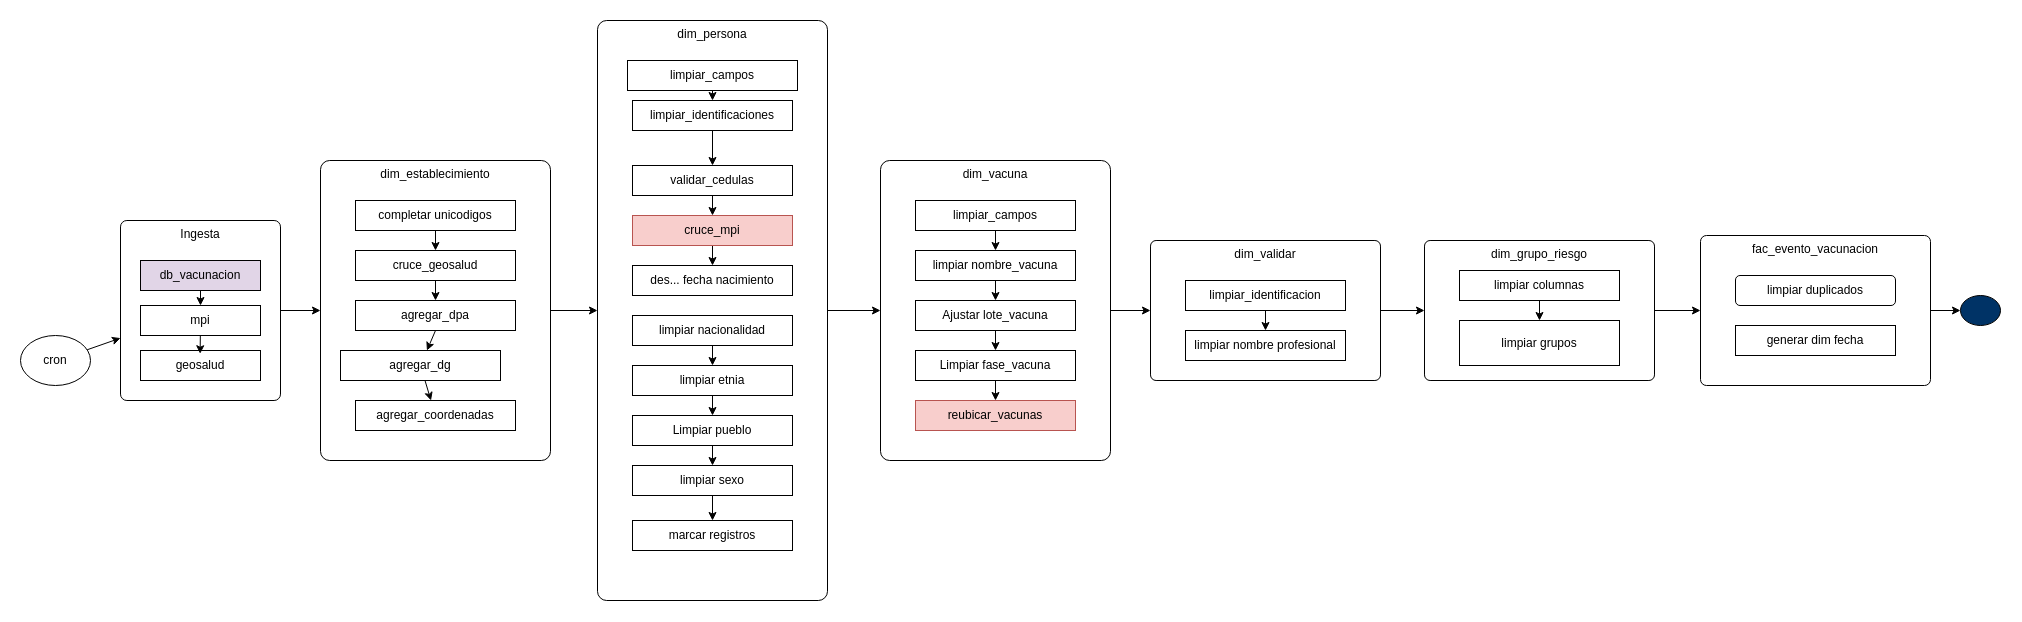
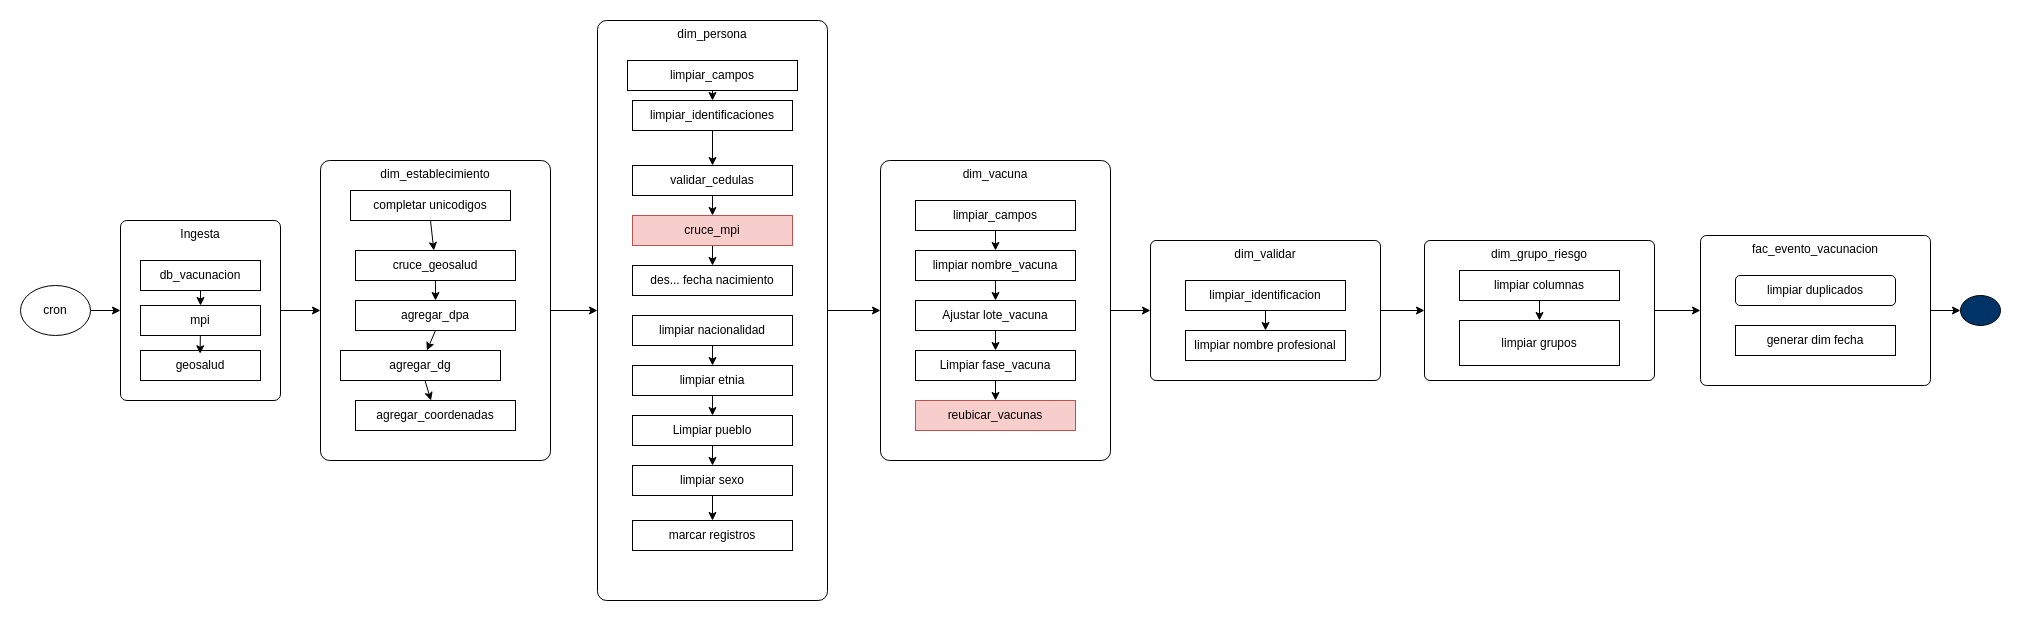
  <mxCell id="0" />
  <mxCell id="1" parent="0" />
  <mxCell id="2" style="edgeStyle=none;html=1;entryX=0;entryY=0.5;entryDx=0;entryDy=0;exitX=1;exitY=0.5;exitDx=0;exitDy=0;" parent="1" source="12" target="32" edge="1"><mxGeometry relative="1" as="geometry" /></mxCell>
  <mxCell id="3" style="edgeStyle=none;html=1;entryX=0;entryY=0.5;entryDx=0;entryDy=0;" parent="1" source="70" target="59" edge="1"><mxGeometry relative="1" as="geometry" /></mxCell>
  <mxCell id="4" style="edgeStyle=none;html=1;" parent="1" source="5" target="70" edge="1"><mxGeometry relative="1" as="geometry" /></mxCell>
- <mxCell id="5" value="cron" style="ellipse;whiteSpace=wrap;html=1;" parent="1" vertex="1"><mxGeometry x="20" y="335" width="70" height="50" as="geometry" /></mxCell>
+ <mxCell id="5" value="cron" style="ellipse;whiteSpace=wrap;html=1;" parent="1" vertex="1"><mxGeometry x="20" y="285" width="70" height="50" as="geometry" /></mxCell>
  <mxCell id="6" style="edgeStyle=none;html=1;exitX=1;exitY=0.5;exitDx=0;exitDy=0;entryX=0;entryY=0.5;entryDx=0;entryDy=0;" parent="1" source="59" target="12" edge="1"><mxGeometry relative="1" as="geometry" /></mxCell>
  <mxCell id="7" style="edgeStyle=none;html=1;exitX=0.5;exitY=1;exitDx=0;exitDy=0;" parent="1" edge="1"><mxGeometry relative="1" as="geometry"><mxPoint x="1205" y="250" as="sourcePoint" /></mxGeometry></mxCell>
  <mxCell id="8" style="edgeStyle=none;html=1;" parent="1" edge="1"><mxGeometry relative="1" as="geometry"><mxPoint x="1205" y="300" as="sourcePoint" /></mxGeometry></mxCell>
  <mxCell id="9" style="html=1;entryX=0;entryY=0.5;entryDx=0;entryDy=0;exitX=1;exitY=0.5;exitDx=0;exitDy=0;" parent="1" source="44" target="50" edge="1"><mxGeometry relative="1" as="geometry" /></mxCell>
  <mxCell id="10" style="edgeStyle=none;html=1;entryX=0;entryY=0.5;entryDx=0;entryDy=0;exitX=1;exitY=0.5;exitDx=0;exitDy=0;" parent="1" source="50" target="55" edge="1"><mxGeometry relative="1" as="geometry" /></mxCell>
  <mxCell id="11" value="" style="group" parent="1" vertex="1" connectable="0"><mxGeometry x="597" y="60" width="230" height="540" as="geometry" /></mxCell>
  <mxCell id="12" value="dim_persona" style="rounded=1;whiteSpace=wrap;html=1;arcSize=4;verticalAlign=top;" parent="11" vertex="1"><mxGeometry y="-40" width="230" height="580" as="geometry" /></mxCell>
  <mxCell id="13" style="edgeStyle=none;html=1;exitX=0.5;exitY=1;exitDx=0;exitDy=0;" parent="11" source="14" target="16" edge="1"><mxGeometry relative="1" as="geometry" /></mxCell>
  <mxCell id="14" value="limpiar_identificaciones" style="rounded=0;whiteSpace=wrap;html=1;" parent="11" vertex="1"><mxGeometry x="35" y="40" width="160" height="30" as="geometry" /></mxCell>
  <mxCell id="15" value="" style="edgeStyle=none;html=1;" parent="11" source="16" target="18" edge="1"><mxGeometry relative="1" as="geometry" /></mxCell>
  <mxCell id="16" value="validar_cedulas" style="rounded=0;whiteSpace=wrap;html=1;" parent="11" vertex="1"><mxGeometry x="35" y="105" width="160" height="30" as="geometry" /></mxCell>
  <mxCell id="17" style="edgeStyle=none;html=1;exitX=0.5;exitY=1;exitDx=0;exitDy=0;" parent="11" source="18" target="19" edge="1"><mxGeometry relative="1" as="geometry" /></mxCell>
  <mxCell id="18" value="cruce_mpi" style="rounded=0;whiteSpace=wrap;html=1;fillColor=#f8cecc;strokeColor=#b85450;" parent="11" vertex="1"><mxGeometry x="35" y="155" width="160" height="30" as="geometry" /></mxCell>
  <mxCell id="19" value="des... fecha nacimiento" style="rounded=0;whiteSpace=wrap;html=1;" parent="11" vertex="1"><mxGeometry x="35" y="205" width="160" height="30" as="geometry" /></mxCell>
  <mxCell id="20" style="edgeStyle=none;html=1;exitX=0.5;exitY=1;exitDx=0;exitDy=0;" parent="11" source="21" target="23" edge="1"><mxGeometry relative="1" as="geometry" /></mxCell>
  <mxCell id="21" value="limpiar nacionalidad" style="rounded=0;whiteSpace=wrap;html=1;" parent="11" vertex="1"><mxGeometry x="35" y="255" width="160" height="30" as="geometry" /></mxCell>
  <mxCell id="22" style="edgeStyle=none;html=1;" parent="11" source="23" target="25" edge="1"><mxGeometry relative="1" as="geometry" /></mxCell>
  <mxCell id="23" value="limpiar etnia" style="rounded=0;whiteSpace=wrap;html=1;" parent="11" vertex="1"><mxGeometry x="35" y="305" width="160" height="30" as="geometry" /></mxCell>
  <mxCell id="24" style="edgeStyle=none;html=1;entryX=0.5;entryY=0;entryDx=0;entryDy=0;" parent="11" source="25" target="27" edge="1"><mxGeometry relative="1" as="geometry" /></mxCell>
  <mxCell id="25" value="Limpiar pueblo" style="rounded=0;whiteSpace=wrap;html=1;" parent="11" vertex="1"><mxGeometry x="35" y="355" width="160" height="30" as="geometry" /></mxCell>
  <mxCell id="26" style="edgeStyle=none;html=1;" edge="1" parent="11" source="27" target="30"><mxGeometry relative="1" as="geometry" /></mxCell>
  <mxCell id="27" value="limpiar sexo" style="rounded=0;whiteSpace=wrap;html=1;" parent="11" vertex="1"><mxGeometry x="35" y="405" width="160" height="30" as="geometry" /></mxCell>
  <mxCell id="28" style="edgeStyle=none;html=1;" edge="1" parent="11" source="29" target="14"><mxGeometry relative="1" as="geometry" /></mxCell>
  <mxCell id="29" value="limpiar_campos" style="rounded=0;whiteSpace=wrap;html=1;" vertex="1" parent="11"><mxGeometry x="30" width="170" height="30" as="geometry" /></mxCell>
  <mxCell id="30" value="marcar registros" style="rounded=0;whiteSpace=wrap;html=1;" vertex="1" parent="11"><mxGeometry x="35" y="460" width="160" height="30" as="geometry" /></mxCell>
  <mxCell id="31" value="" style="group" parent="1" vertex="1" connectable="0"><mxGeometry x="880" y="160" width="230" height="300" as="geometry" /></mxCell>
  <mxCell id="32" value="dim_vacuna" style="rounded=1;whiteSpace=wrap;html=1;arcSize=4;verticalAlign=top;" parent="31" vertex="1"><mxGeometry width="230" height="300" as="geometry" /></mxCell>
  <mxCell id="33" style="edgeStyle=none;html=1;exitX=0.5;exitY=1;exitDx=0;exitDy=0;" parent="31" source="34" target="36" edge="1"><mxGeometry relative="1" as="geometry" /></mxCell>
  <mxCell id="34" value="limpiar_campos" style="rounded=0;whiteSpace=wrap;html=1;" parent="31" vertex="1"><mxGeometry x="35" y="40" width="160" height="30" as="geometry" /></mxCell>
  <mxCell id="35" value="" style="edgeStyle=none;html=1;" parent="31" source="36" target="38" edge="1"><mxGeometry relative="1" as="geometry" /></mxCell>
  <mxCell id="36" value="limpiar nombre_vacuna" style="rounded=0;whiteSpace=wrap;html=1;" parent="31" vertex="1"><mxGeometry x="35" y="90" width="160" height="30" as="geometry" /></mxCell>
  <mxCell id="37" style="edgeStyle=none;html=1;exitX=0.5;exitY=1;exitDx=0;exitDy=0;" parent="31" source="38" target="40" edge="1"><mxGeometry relative="1" as="geometry" /></mxCell>
  <mxCell id="38" value="Ajustar lote_vacuna" style="rounded=0;whiteSpace=wrap;html=1;" parent="31" vertex="1"><mxGeometry x="35" y="140" width="160" height="30" as="geometry" /></mxCell>
  <mxCell id="39" style="edgeStyle=none;html=1;" parent="31" source="40" target="41" edge="1"><mxGeometry relative="1" as="geometry" /></mxCell>
  <mxCell id="40" value="Limpiar fase_vacuna" style="rounded=0;whiteSpace=wrap;html=1;" parent="31" vertex="1"><mxGeometry x="35" y="190" width="160" height="30" as="geometry" /></mxCell>
  <mxCell id="41" value="reubicar_vacunas" style="rounded=0;whiteSpace=wrap;html=1;fillColor=#f8cecc;strokeColor=#b85450;" parent="31" vertex="1"><mxGeometry x="35" y="240" width="160" height="30" as="geometry" /></mxCell>
  <mxCell id="42" style="edgeStyle=none;html=1;entryX=0;entryY=0.5;entryDx=0;entryDy=0;exitX=1;exitY=0.5;exitDx=0;exitDy=0;" parent="1" source="32" target="44" edge="1"><mxGeometry relative="1" as="geometry"><mxPoint x="1120" y="160" as="targetPoint" /></mxGeometry></mxCell>
  <mxCell id="43" value="" style="group" parent="1" vertex="1" connectable="0"><mxGeometry x="1150" y="240" width="230" height="140" as="geometry" /></mxCell>
  <mxCell id="44" value="dim_validar" style="rounded=1;whiteSpace=wrap;html=1;arcSize=4;verticalAlign=top;" parent="43" vertex="1"><mxGeometry width="230" height="140" as="geometry" /></mxCell>
  <mxCell id="45" value="" style="group" parent="43" vertex="1" connectable="0"><mxGeometry x="35" y="40" width="160" height="80" as="geometry" /></mxCell>
  <mxCell id="46" style="edgeStyle=none;html=1;exitX=0.5;exitY=1;exitDx=0;exitDy=0;" parent="45" source="47" target="48" edge="1"><mxGeometry relative="1" as="geometry" /></mxCell>
  <mxCell id="47" value="limpiar_identificacion" style="rounded=0;whiteSpace=wrap;html=1;" parent="45" vertex="1"><mxGeometry width="160" height="30" as="geometry" /></mxCell>
  <mxCell id="48" value="limpiar nombre profesional" style="rounded=0;whiteSpace=wrap;html=1;" parent="45" vertex="1"><mxGeometry y="50" width="160" height="30" as="geometry" /></mxCell>
  <mxCell id="49" value="" style="group" parent="1" vertex="1" connectable="0"><mxGeometry x="1424" y="240" width="230" height="140" as="geometry" /></mxCell>
  <mxCell id="50" value="dim_grupo_riesgo" style="rounded=1;whiteSpace=wrap;html=1;arcSize=4;verticalAlign=top;" parent="49" vertex="1"><mxGeometry width="230" height="140" as="geometry" /></mxCell>
  <mxCell id="51" style="edgeStyle=none;html=1;exitX=0.5;exitY=1;exitDx=0;exitDy=0;" parent="49" source="52" target="53" edge="1"><mxGeometry relative="1" as="geometry" /></mxCell>
  <mxCell id="52" value="limpiar columnas" style="rounded=0;whiteSpace=wrap;html=1;" parent="49" vertex="1"><mxGeometry x="35" y="30" width="160" height="30" as="geometry" /></mxCell>
  <mxCell id="53" value="limpiar grupos" style="rounded=0;whiteSpace=wrap;html=1;" parent="49" vertex="1"><mxGeometry x="35" y="80" width="160" height="45" as="geometry" /></mxCell>
  <mxCell id="54" value="" style="group" parent="1" vertex="1" connectable="0"><mxGeometry x="1700" y="235" width="230" height="150" as="geometry" /></mxCell>
  <mxCell id="55" value="fac_evento_vacunacion" style="rounded=1;whiteSpace=wrap;html=1;arcSize=4;verticalAlign=top;" parent="54" vertex="1"><mxGeometry width="230" height="150" as="geometry" /></mxCell>
  <mxCell id="56" value="limpiar duplicados" style="whiteSpace=wrap;html=1;rounded=1;" parent="54" vertex="1"><mxGeometry x="35" y="40" width="160" height="30" as="geometry" /></mxCell>
  <mxCell id="57" value="generar dim fecha" style="rounded=0;whiteSpace=wrap;html=1;" parent="54" vertex="1"><mxGeometry x="35" y="90" width="160" height="30" as="geometry" /></mxCell>
  <mxCell id="58" value="" style="group" parent="1" vertex="1" connectable="0"><mxGeometry x="320" y="160" width="230" height="300" as="geometry" /></mxCell>
  <mxCell id="59" value="dim_establecimiento" style="rounded=1;whiteSpace=wrap;html=1;arcSize=4;verticalAlign=top;" parent="58" vertex="1"><mxGeometry width="230" height="300" as="geometry" /></mxCell>
  <mxCell id="60" style="edgeStyle=none;html=1;exitX=0.5;exitY=1;exitDx=0;exitDy=0;" parent="58" source="61" target="63" edge="1"><mxGeometry relative="1" as="geometry" /></mxCell>
- <mxCell id="61" value="completar unicodigos" style="rounded=0;whiteSpace=wrap;html=1;" parent="58" vertex="1"><mxGeometry x="35" y="40" width="160" height="30" as="geometry" /></mxCell>
+ <mxCell id="61" value="completar unicodigos" style="rounded=0;whiteSpace=wrap;html=1;" parent="58" vertex="1"><mxGeometry x="30" y="30" width="160" height="30" as="geometry" /></mxCell>
  <mxCell id="62" value="" style="edgeStyle=none;html=1;" parent="58" source="63" target="65" edge="1"><mxGeometry relative="1" as="geometry" /></mxCell>
  <mxCell id="63" value="cruce_geosalud" style="rounded=0;whiteSpace=wrap;html=1;" parent="58" vertex="1"><mxGeometry x="35" y="90" width="160" height="30" as="geometry" /></mxCell>
  <mxCell id="64" style="edgeStyle=none;html=1;exitX=0.5;exitY=1;exitDx=0;exitDy=0;" parent="58" source="65" target="67" edge="1"><mxGeometry relative="1" as="geometry" /></mxCell>
  <mxCell id="65" value="agregar_dpa" style="rounded=0;whiteSpace=wrap;html=1;" parent="58" vertex="1"><mxGeometry x="35" y="140" width="160" height="30" as="geometry" /></mxCell>
  <mxCell id="66" style="edgeStyle=none;html=1;" parent="58" source="67" target="68" edge="1"><mxGeometry relative="1" as="geometry" /></mxCell>
  <mxCell id="67" value="agregar_dg" style="rounded=0;whiteSpace=wrap;html=1;" parent="58" vertex="1"><mxGeometry x="20" y="190" width="160" height="30" as="geometry" /></mxCell>
  <mxCell id="68" value="agregar_coordenadas" style="rounded=0;whiteSpace=wrap;html=1;" parent="58" vertex="1"><mxGeometry x="35" y="240" width="160" height="30" as="geometry" /></mxCell>
  <mxCell id="69" value="" style="group" parent="1" vertex="1" connectable="0"><mxGeometry x="120" y="220" width="160" height="180" as="geometry" /></mxCell>
  <mxCell id="70" value="Ingesta" style="rounded=1;whiteSpace=wrap;html=1;arcSize=4;verticalAlign=top;" parent="69" vertex="1"><mxGeometry width="160" height="180" as="geometry" /></mxCell>
  <mxCell id="71" style="edgeStyle=none;html=1;" edge="1" parent="69" source="72" target="73"><mxGeometry relative="1" as="geometry" /></mxCell>
- <mxCell id="72" value="db_vacunacion" style="rounded=0;whiteSpace=wrap;html=1;fillColor=#e1d5e7;" parent="69" vertex="1"><mxGeometry x="20" y="40" width="120" height="30" as="geometry" /></mxCell>
+ <mxCell id="72" value="db_vacunacion" style="rounded=0;whiteSpace=wrap;html=1;" parent="69" vertex="1"><mxGeometry x="20" y="40" width="120" height="30" as="geometry" /></mxCell>
  <mxCell id="73" value="mpi" style="rounded=0;whiteSpace=wrap;html=1;" parent="69" vertex="1"><mxGeometry x="20" y="85" width="120" height="30" as="geometry" /></mxCell>
  <mxCell id="74" value="geosalud" style="rounded=0;whiteSpace=wrap;html=1;" parent="69" vertex="1"><mxGeometry x="20" y="130" width="120" height="30" as="geometry" /></mxCell>
  <mxCell id="75" style="edgeStyle=none;html=1;entryX=0.497;entryY=0.108;entryDx=0;entryDy=0;entryPerimeter=0;" edge="1" parent="69" source="73" target="74"><mxGeometry relative="1" as="geometry" /></mxCell>
  <mxCell id="76" value="" style="ellipse;whiteSpace=wrap;html=1;fillStyle=solid;fillColor=#003366;" parent="1" vertex="1"><mxGeometry x="1960" y="295" width="40" height="30" as="geometry" /></mxCell>
  <mxCell id="77" style="edgeStyle=none;html=1;entryX=0;entryY=0.5;entryDx=0;entryDy=0;" parent="1" source="55" target="76" edge="1"><mxGeometry relative="1" as="geometry" /></mxCell>
